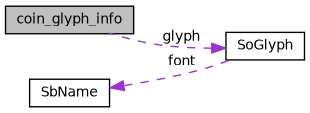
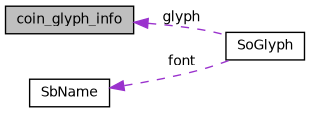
  digraph {
    rankdir=LR
    node [color=black fillcolor=white fontname=Helvetica fontsize=10 shape=record style=filled]
    edge [color=darkorchid3 dir=back fontname=Helvetica fontsize=10 labelfontname=Helvetica labelfontsize=10 style=dashed]
    n1 [fillcolor=grey75 fontcolor=black height=0.2 label=coin_glyph_info width=0.4]
    n2 [height=0.2 label=SoGlyph width=0.4]
    n3 [height=0.2 label=SbName width=0.4]
-   n2 -> n1 [label=" glyph"]
+   n1 -> n2 [label=" glyph"]
    n3 -> n2 [label=" font"]
  }
